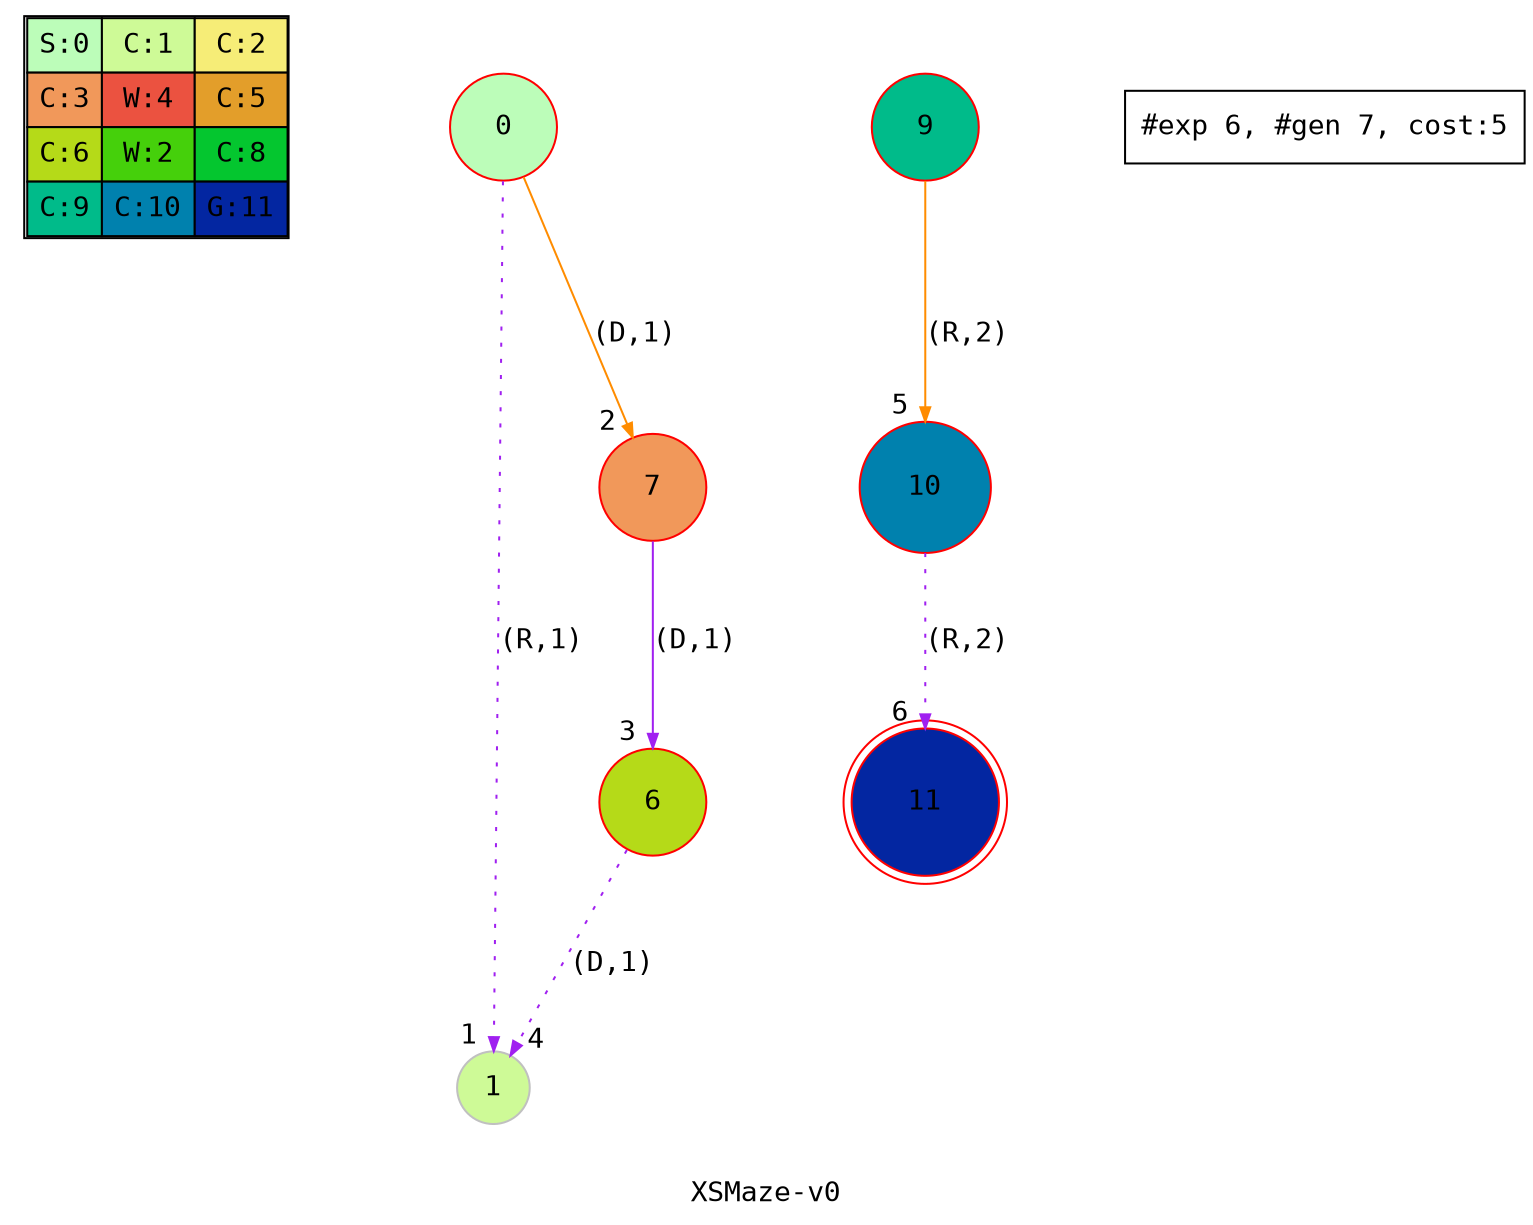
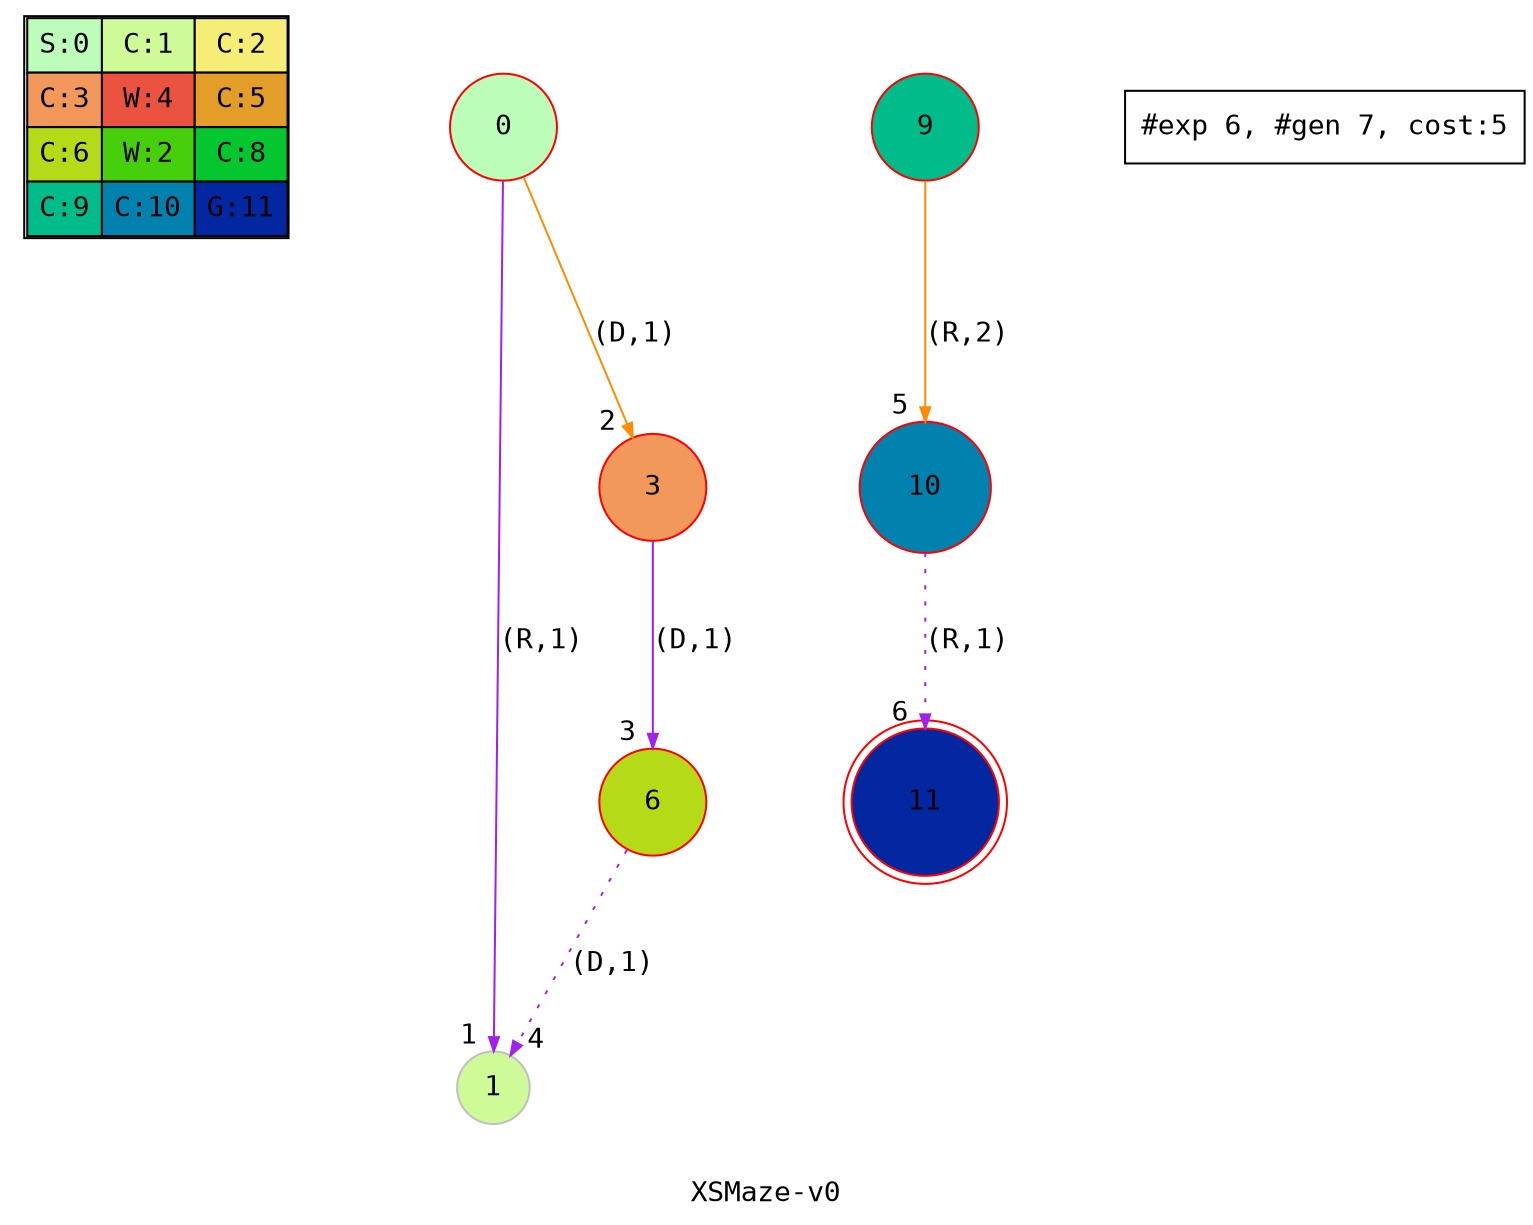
  digraph {
    fontname="DejaVu Sans Mono"
    label="XSMaze-v0"
    nodesep=1
    ranksep=1
    node [fontname="DejaVu Sans Mono" shape=circle color=red style=filled]
    edge [arrowsize=0.7 color=purple fontname="DejaVu Sans Mono" style=dotted]
    n1 [label=<<table border="1" cellpadding="5" cellspacing="0" cellborder="1"><tr><td bgcolor="0.32745098 0.267733   0.99083125 1.        ">S:0</td><td bgcolor="0.24117647 0.39545121 0.97940977 1.        ">C:1</td><td bgcolor="0.15490196 0.51591783 0.96349314 1.        ">C:2</td></tr><tr><td bgcolor="0.06862745 0.62692381 0.94315443 1.        ">C:3</td><td bgcolor="0.01764706 0.72643357 0.91848699 1.        ">W:4</td><td bgcolor="0.10392157 0.81262237 0.88960401 1.        ">C:5</td></tr><tr><td bgcolor="0.19803922 0.88960401 0.8534438  1.        ">C:6</td><td bgcolor="0.28431373 0.94315443 0.81619691 1.        ">W:2</td><td bgcolor="0.37058824 0.97940977 0.77520398 1.        ">C:8</td></tr><tr><td bgcolor="0.45686275 0.99770518 0.73065313 1.        ">C:9</td><td bgcolor="0.54313725 0.99770518 0.68274886 1.        ">C:10</td><td bgcolor="0.62941176 0.97940977 0.63171101 1.        ">G:11</td></tr></table>> shape=plaintext color="" style=""]
    n2 [fillcolor="0.32745098 0.267733   0.99083125 1.        " label=" 0 "]
    n3 [color=grey fillcolor="0.24117647 0.39545121 0.97940977 1.        " label=1]
-   n4 [fillcolor="0.06862745 0.62692381 0.94315443 1.        " label=7]
+   n4 [fillcolor="0.06862745 0.62692381 0.94315443 1.        " label=" 3 "]
    n5 [fillcolor="0.19803922 0.88960401 0.8534438  1.        " label=" 6 "]
    n6 [fillcolor="0.45686275 0.99770518 0.73065313 1.        " label=" 9 "]
    n7 [fillcolor="0.54313725 0.99770518 0.68274886 1.        " label=" 10 "]
    n8 [fillcolor="0.62941176 0.97940977 0.63171101 1.        " label=" 11 " peripheries=2]
    "#exp 6, #gen 7, cost:5" [shape=box color="" style=""]
    subgraph sub_1 {
      label=Map
      n1
    }
-   n2 -> n3 [headlabel=" 1 " label="(R,1)"]
+   n2 -> n3 [headlabel=" 1 " label="(R,1)" style=solid]
    n2 -> n4 [color=darkorange headlabel=" 2 " label="(D,1)" style=solid]
    n4 -> n5 [headlabel=" 3 " label="(D,1)" style=solid]
    n5 -> n3 [headlabel=" 4 " label="(D,1)"]
    n6 -> n7 [color=darkorange headlabel=" 5 " label="(R,2)" style=solid]
-   n7 -> n8 [headlabel=" 6 " label="(R,2)"]
+   n7 -> n8 [headlabel=" 6 " label="(R,1)"]
  }
